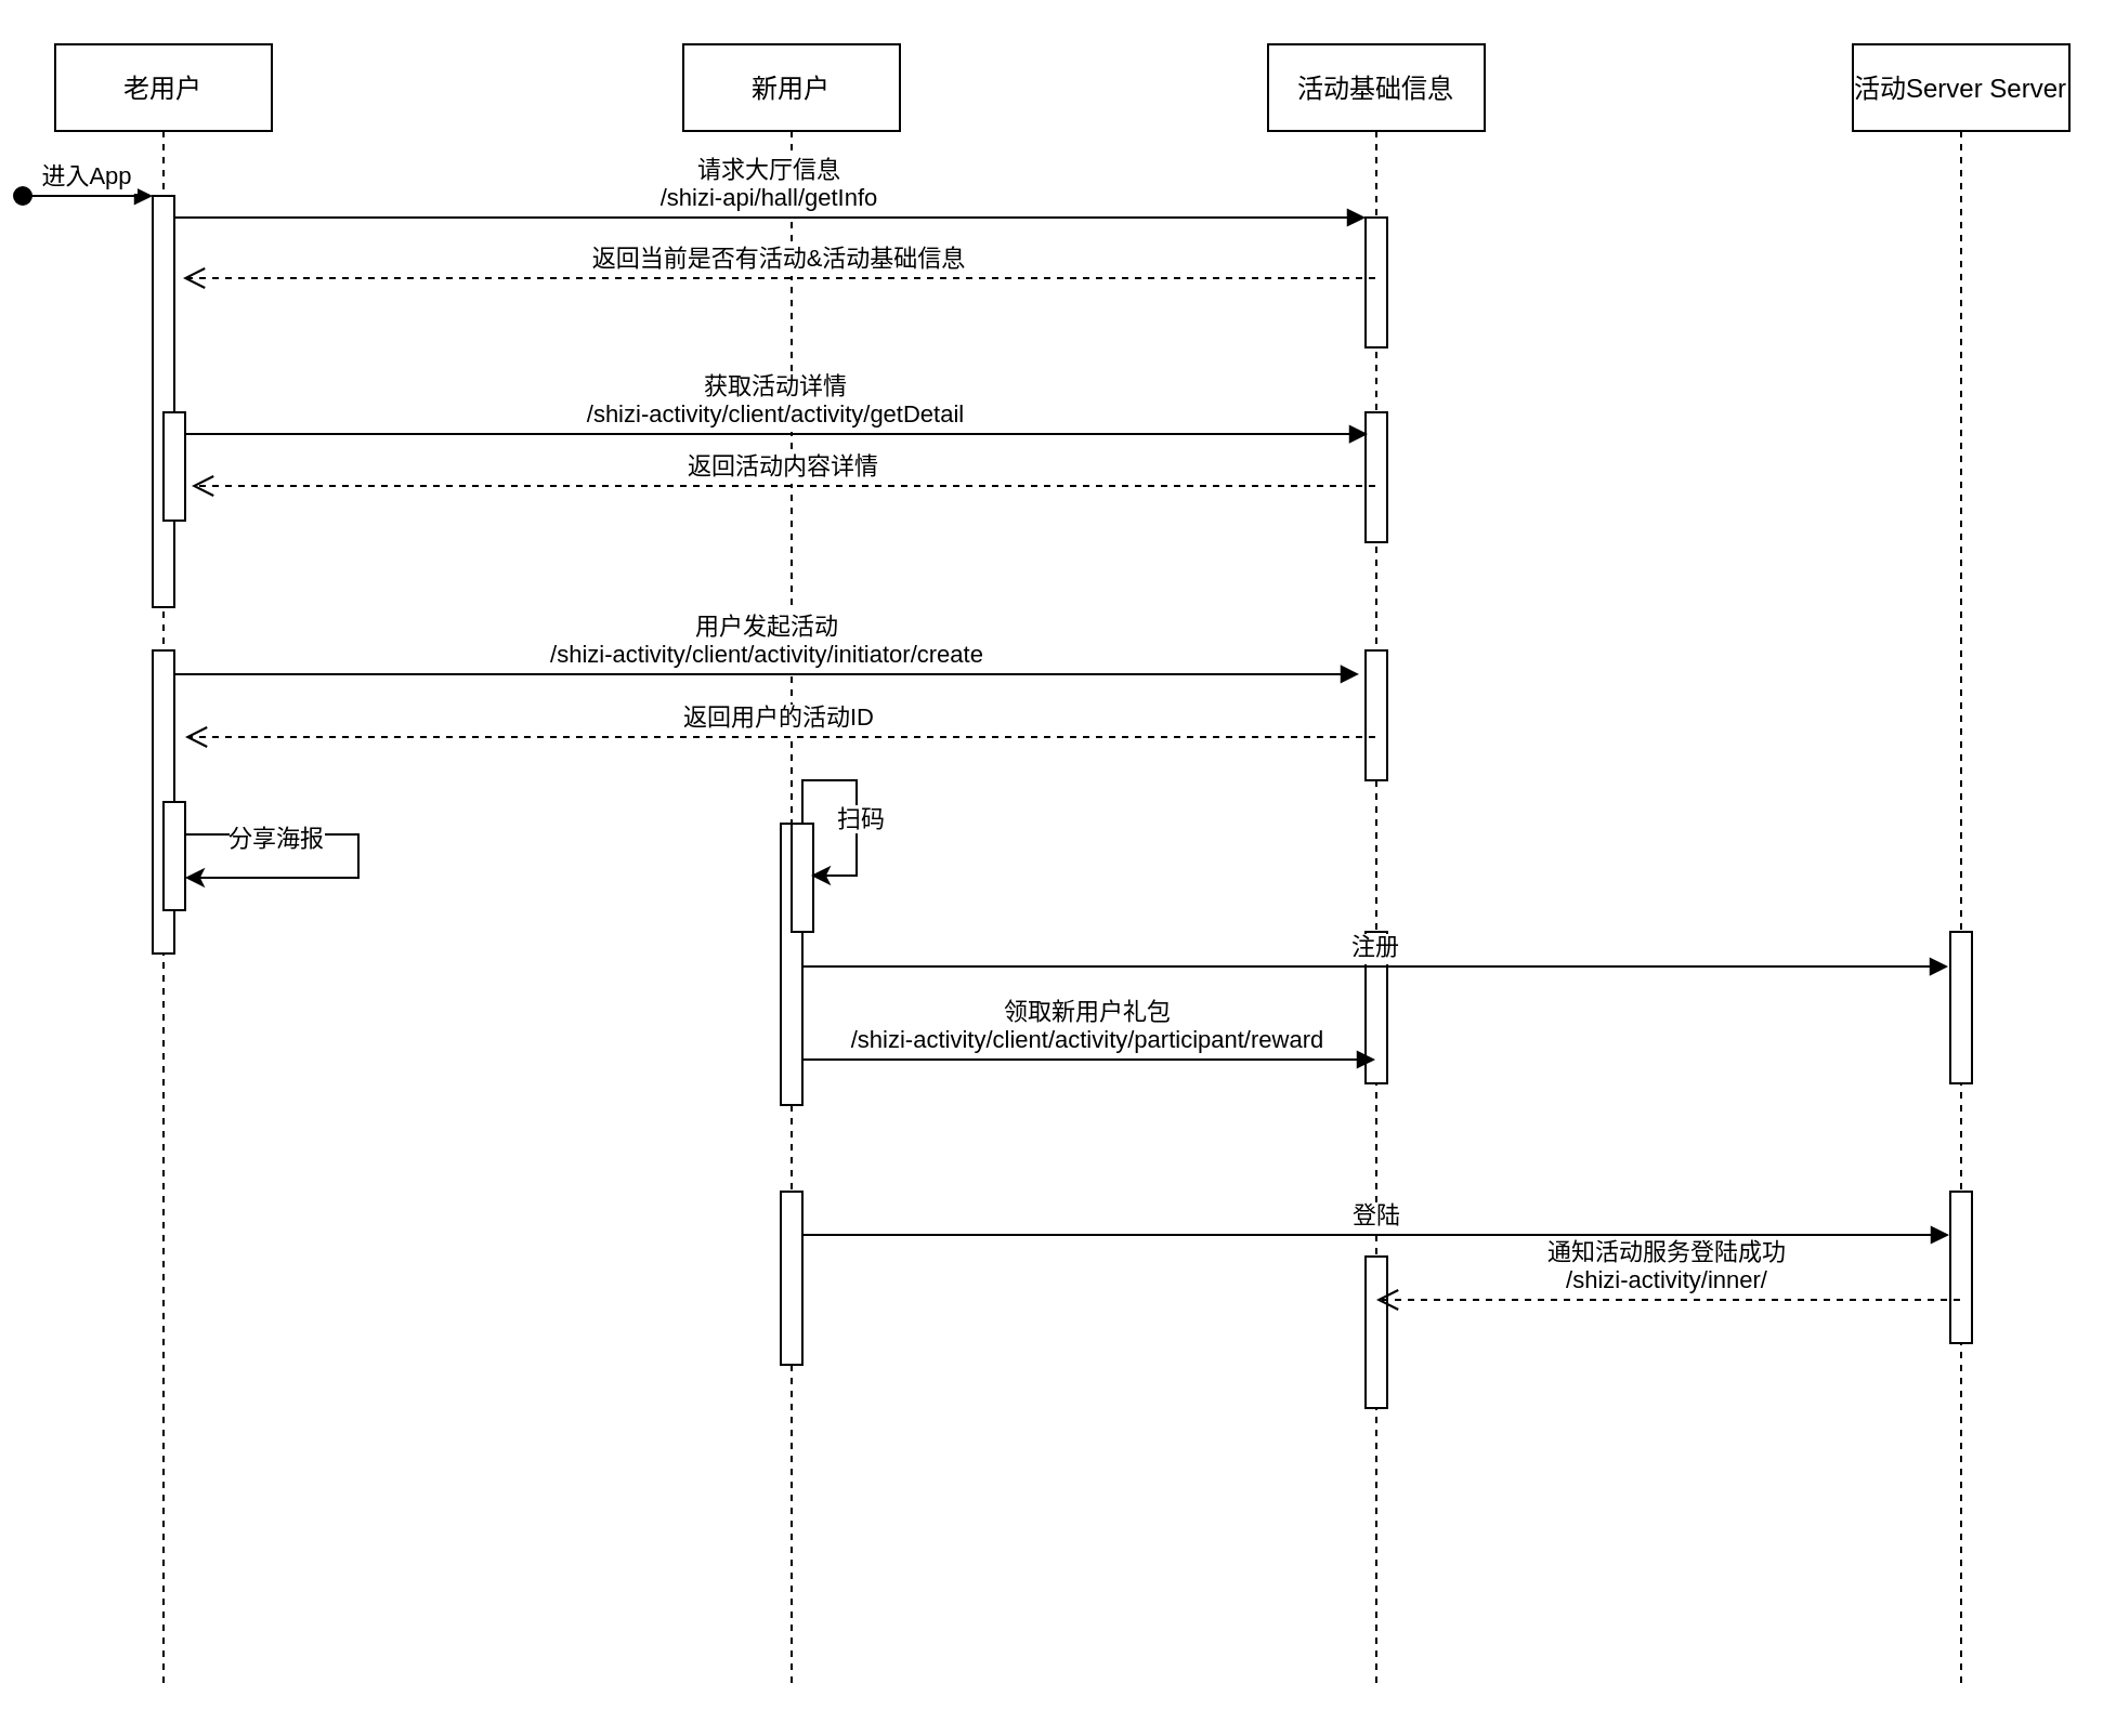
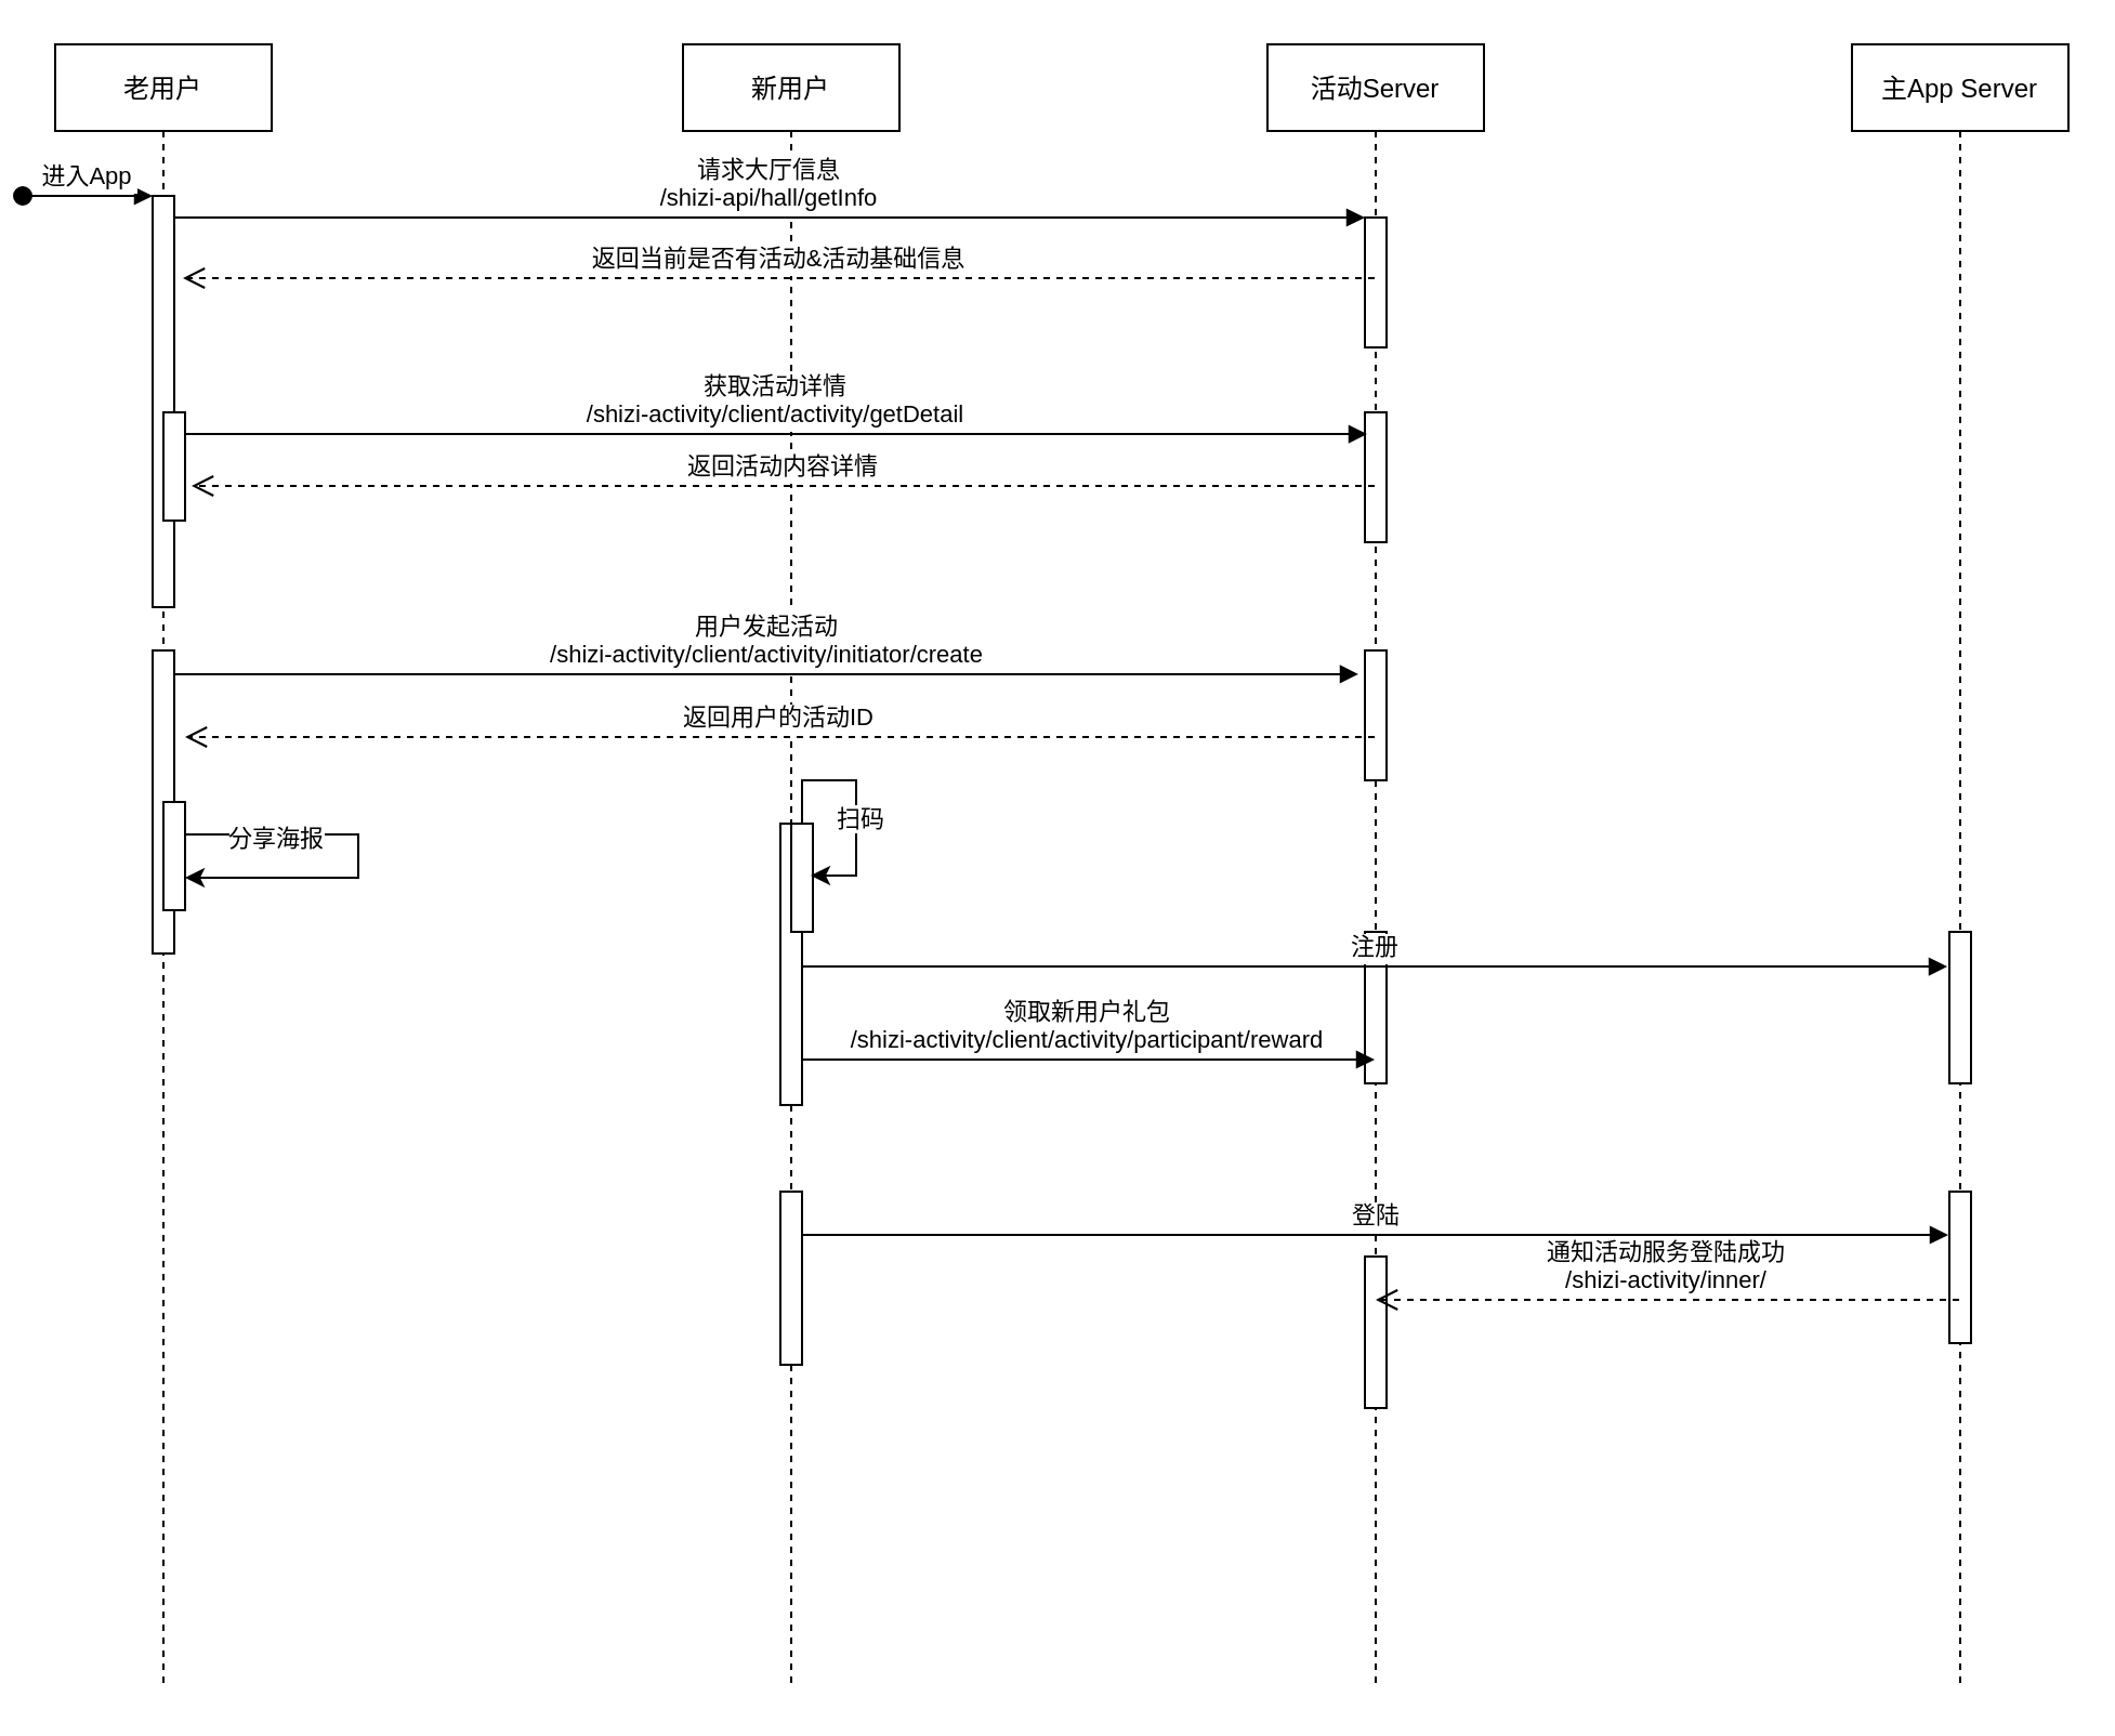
  <mxCell id="0" />
  <mxCell id="1" parent="0" />
  <mxCell id="2" value="老用户" style="shape=umlLifeline;perimeter=lifelinePerimeter;container=1;collapsible=0;recursiveResize=0;rounded=0;shadow=0;strokeWidth=1;" parent="1" vertex="1"><mxGeometry x="20" y="20" width="100" height="760" as="geometry" /></mxCell>
  <mxCell id="3" value="" style="points=[];perimeter=orthogonalPerimeter;rounded=0;shadow=0;strokeWidth=1;" parent="2" vertex="1"><mxGeometry x="45" y="70" width="10" height="190" as="geometry" /></mxCell>
  <mxCell id="4" value="进入App" style="verticalAlign=bottom;startArrow=oval;endArrow=block;startSize=8;shadow=0;strokeWidth=1;" parent="2" target="3" edge="1"><mxGeometry relative="1" as="geometry"><mxPoint x="-15" y="70" as="sourcePoint" /></mxGeometry></mxCell>
  <mxCell id="5" value="" style="points=[];perimeter=orthogonalPerimeter;rounded=0;shadow=0;strokeWidth=1;" parent="2" vertex="1"><mxGeometry x="50" y="170" width="10" height="50" as="geometry" /></mxCell>
  <mxCell id="6" value="" style="points=[];perimeter=orthogonalPerimeter;rounded=0;shadow=0;strokeWidth=1;" vertex="1" parent="2"><mxGeometry x="45" y="280" width="10" height="140" as="geometry" /></mxCell>
  <mxCell id="7" value="新用户" style="shape=umlLifeline;perimeter=lifelinePerimeter;container=1;collapsible=0;recursiveResize=0;rounded=0;shadow=0;strokeWidth=1;" parent="1" vertex="1"><mxGeometry x="310" y="20" width="100" height="760" as="geometry" /></mxCell>
  <mxCell id="8" value="" style="points=[];perimeter=orthogonalPerimeter;rounded=0;shadow=0;strokeWidth=1;" parent="7" vertex="1"><mxGeometry x="45" y="360" width="10" height="130" as="geometry" /></mxCell>
  <mxCell id="9" value="" style="points=[];perimeter=orthogonalPerimeter;rounded=0;shadow=0;strokeWidth=1;" vertex="1" parent="7"><mxGeometry x="45" y="530" width="10" height="80" as="geometry" /></mxCell>
  <mxCell id="10" value="请求大厅信息&#10;/shizi-api/hall/getInfo" style="verticalAlign=bottom;endArrow=block;entryX=0;entryY=0;shadow=0;strokeWidth=1;entryDx=0;entryDy=0;entryPerimeter=0;" parent="1" source="3" target="12" edge="1"><mxGeometry relative="1" as="geometry"><mxPoint x="175" y="100" as="sourcePoint" /></mxGeometry></mxCell>
- <mxCell id="11" value="活动基础信息" style="shape=umlLifeline;perimeter=lifelinePerimeter;container=1;collapsible=0;recursiveResize=0;rounded=0;shadow=0;strokeWidth=1;" vertex="1" parent="1"><mxGeometry x="580" y="20" width="100" height="760" as="geometry" /></mxCell>
+ <mxCell id="11" value="活动Server" style="shape=umlLifeline;perimeter=lifelinePerimeter;container=1;collapsible=0;recursiveResize=0;rounded=0;shadow=0;strokeWidth=1;" vertex="1" parent="1"><mxGeometry x="580" y="20" width="100" height="760" as="geometry" /></mxCell>
  <mxCell id="12" value="" style="points=[];perimeter=orthogonalPerimeter;rounded=0;shadow=0;strokeWidth=1;" vertex="1" parent="11"><mxGeometry x="45" y="80" width="10" height="60" as="geometry" /></mxCell>
  <mxCell id="13" value="" style="points=[];perimeter=orthogonalPerimeter;rounded=0;shadow=0;strokeWidth=1;" vertex="1" parent="11"><mxGeometry x="45" y="170" width="10" height="60" as="geometry" /></mxCell>
  <mxCell id="14" value="" style="points=[];perimeter=orthogonalPerimeter;rounded=0;shadow=0;strokeWidth=1;" vertex="1" parent="11"><mxGeometry x="45" y="280" width="10" height="60" as="geometry" /></mxCell>
  <mxCell id="15" value="" style="points=[];perimeter=orthogonalPerimeter;rounded=0;shadow=0;strokeWidth=1;" vertex="1" parent="11"><mxGeometry x="45" y="410" width="10" height="70" as="geometry" /></mxCell>
  <mxCell id="16" value="返回当前是否有活动&amp;活动基础信息" style="verticalAlign=bottom;endArrow=open;dashed=1;endSize=8;shadow=0;strokeWidth=1;entryX=1.4;entryY=0.2;entryDx=0;entryDy=0;entryPerimeter=0;" edge="1" parent="1" source="11" target="3"><mxGeometry relative="1" as="geometry"><mxPoint x="110" y="128" as="targetPoint" /><mxPoint x="280" y="280" as="sourcePoint" /></mxGeometry></mxCell>
  <mxCell id="17" value="获取活动详情&#10;/shizi-activity/client/activity/getDetail" style="verticalAlign=bottom;endArrow=block;shadow=0;strokeWidth=1;entryX=0.1;entryY=0.167;entryDx=0;entryDy=0;entryPerimeter=0;" edge="1" parent="1" target="13"><mxGeometry relative="1" as="geometry"><mxPoint x="80" y="200" as="sourcePoint" /><mxPoint x="430" y="200" as="targetPoint" /></mxGeometry></mxCell>
  <mxCell id="18" value="返回活动内容详情" style="verticalAlign=bottom;endArrow=open;dashed=1;endSize=8;shadow=0;strokeWidth=1;entryX=1.3;entryY=0.68;entryDx=0;entryDy=0;entryPerimeter=0;" edge="1" parent="1" source="11" target="5"><mxGeometry relative="1" as="geometry"><mxPoint x="100" y="210" as="targetPoint" /><mxPoint x="270" y="362" as="sourcePoint" /></mxGeometry></mxCell>
  <mxCell id="19" value="用户发起活动&#10;/shizi-activity/client/activity/initiator/create" style="verticalAlign=bottom;endArrow=block;shadow=0;strokeWidth=1;entryX=-0.3;entryY=0.183;entryDx=0;entryDy=0;entryPerimeter=0;" edge="1" parent="1" source="6" target="14"><mxGeometry relative="1" as="geometry"><mxPoint x="80" y="310" as="sourcePoint" /><mxPoint x="436" y="310.02" as="targetPoint" /></mxGeometry></mxCell>
  <mxCell id="20" value="返回用户的活动ID" style="verticalAlign=bottom;endArrow=open;dashed=1;endSize=8;shadow=0;strokeWidth=1;" edge="1" parent="1" source="11"><mxGeometry relative="1" as="geometry"><mxPoint x="80" y="340" as="targetPoint" /><mxPoint x="436.5" y="340" as="sourcePoint" /></mxGeometry></mxCell>
  <mxCell id="21" style="edgeStyle=orthogonalEdgeStyle;rounded=0;orthogonalLoop=1;jettySize=auto;html=1;" edge="1" parent="1" source="23" target="23"><mxGeometry relative="1" as="geometry"><mxPoint x="130" y="430" as="targetPoint" /><Array as="points"><mxPoint x="160" y="395" /></Array></mxGeometry></mxCell>
  <mxCell id="22" value="分享海报" style="edgeLabel;html=1;align=center;verticalAlign=middle;resizable=0;points=[];" vertex="1" connectable="0" parent="21"><mxGeometry x="-0.544" y="-1" relative="1" as="geometry"><mxPoint as="offset" /></mxGeometry></mxCell>
  <mxCell id="23" value="" style="points=[];perimeter=orthogonalPerimeter;rounded=0;shadow=0;strokeWidth=1;" vertex="1" parent="1"><mxGeometry x="70" y="370" width="10" height="50" as="geometry" /></mxCell>
  <mxCell id="24" value="注册" style="verticalAlign=bottom;endArrow=block;shadow=0;strokeWidth=1;entryX=-0.1;entryY=0.229;entryDx=0;entryDy=0;entryPerimeter=0;" edge="1" parent="1" source="8" target="30"><mxGeometry relative="1" as="geometry"><mxPoint x="80" y="440" as="sourcePoint" /><mxPoint x="441" y="440" as="targetPoint" /></mxGeometry></mxCell>
  <mxCell id="25" value="" style="points=[];perimeter=orthogonalPerimeter;rounded=0;shadow=0;strokeWidth=1;" vertex="1" parent="1"><mxGeometry x="360" y="380" width="10" height="50" as="geometry" /></mxCell>
  <mxCell id="26" style="edgeStyle=orthogonalEdgeStyle;rounded=0;orthogonalLoop=1;jettySize=auto;html=1;entryX=0.9;entryY=0.48;entryDx=0;entryDy=0;entryPerimeter=0;" edge="1" parent="1" source="25" target="25"><mxGeometry relative="1" as="geometry" /></mxCell>
  <mxCell id="27" value="扫码" style="edgeLabel;html=1;align=center;verticalAlign=middle;resizable=0;points=[];" vertex="1" connectable="0" parent="26"><mxGeometry x="0.127" y="1" relative="1" as="geometry"><mxPoint as="offset" /></mxGeometry></mxCell>
  <mxCell id="28" value="领取新用户礼包&#10;/shizi-activity/client/activity/participant/reward" style="verticalAlign=bottom;endArrow=block;shadow=0;strokeWidth=1;" edge="1" parent="1"><mxGeometry relative="1" as="geometry"><mxPoint x="365" y="489" as="sourcePoint" /><mxPoint x="629.5" y="489" as="targetPoint" /></mxGeometry></mxCell>
- <mxCell id="29" value="活动Server Server" style="shape=umlLifeline;perimeter=lifelinePerimeter;container=1;collapsible=0;recursiveResize=0;rounded=0;shadow=0;strokeWidth=1;" vertex="1" parent="1"><mxGeometry x="850" y="20" width="100" height="760" as="geometry" /></mxCell>
+ <mxCell id="29" value="主App Server" style="shape=umlLifeline;perimeter=lifelinePerimeter;container=1;collapsible=0;recursiveResize=0;rounded=0;shadow=0;strokeWidth=1;" vertex="1" parent="1"><mxGeometry x="850" y="20" width="100" height="760" as="geometry" /></mxCell>
  <mxCell id="30" value="" style="points=[];perimeter=orthogonalPerimeter;rounded=0;shadow=0;strokeWidth=1;" vertex="1" parent="29"><mxGeometry x="45" y="410" width="10" height="70" as="geometry" /></mxCell>
  <mxCell id="31" value="" style="points=[];perimeter=orthogonalPerimeter;rounded=0;shadow=0;strokeWidth=1;" vertex="1" parent="29"><mxGeometry x="45" y="530" width="10" height="70" as="geometry" /></mxCell>
  <mxCell id="32" value="登陆" style="verticalAlign=bottom;endArrow=block;shadow=0;strokeWidth=1;entryX=-0.1;entryY=0.229;entryDx=0;entryDy=0;entryPerimeter=0;" edge="1" parent="1"><mxGeometry relative="1" as="geometry"><mxPoint x="365.5" y="570" as="sourcePoint" /><mxPoint x="894.5" y="570" as="targetPoint" /></mxGeometry></mxCell>
  <mxCell id="33" value="" style="points=[];perimeter=orthogonalPerimeter;rounded=0;shadow=0;strokeWidth=1;" vertex="1" parent="1"><mxGeometry x="625" y="580" width="10" height="70" as="geometry" /></mxCell>
  <mxCell id="34" value="通知活动服务登陆成功&#10;/shizi-activity/inner/" style="verticalAlign=bottom;endArrow=open;dashed=1;endSize=8;shadow=0;strokeWidth=1;" edge="1" parent="1"><mxGeometry relative="1" as="geometry"><mxPoint x="630" y="600" as="targetPoint" /><mxPoint x="899.5" y="600" as="sourcePoint" /></mxGeometry></mxCell>
